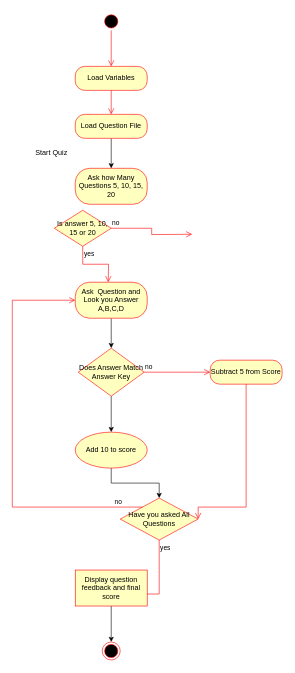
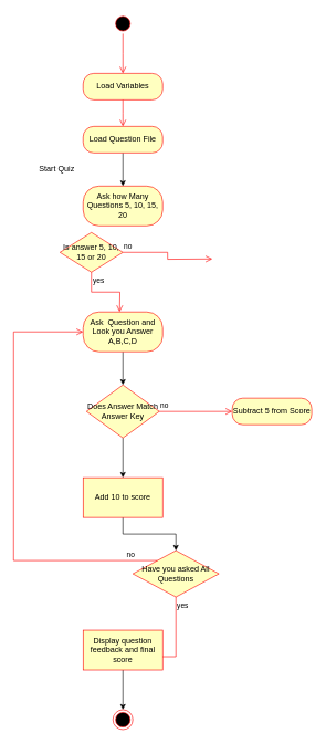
  <mxCell id="0" />
  <mxCell id="1" parent="0" />
  <mxCell id="2" value="Load Variables" style="rounded=1;whiteSpace=wrap;html=1;arcSize=40;fontColor=#000000;fillColor=#ffffc0;strokeColor=#ff0000;" parent="1" vertex="1"><mxGeometry x="125" y="110" width="120" height="40" as="geometry" /></mxCell>
  <mxCell id="3" value="" style="edgeStyle=orthogonalEdgeStyle;html=1;verticalAlign=bottom;endArrow=open;endSize=8;strokeColor=#ff0000;rounded=0;" parent="1" source="2" edge="1"><mxGeometry relative="1" as="geometry"><mxPoint x="185" y="190" as="targetPoint" /></mxGeometry></mxCell>
  <mxCell id="4" value="" style="ellipse;html=1;shape=startState;fillColor=#000000;strokeColor=#ff0000;" parent="1" vertex="1"><mxGeometry x="170" width="30" height="30" as="geometry" y="20" /></mxCell>
  <mxCell id="5" value="" style="edgeStyle=orthogonalEdgeStyle;html=1;verticalAlign=bottom;endArrow=open;endSize=8;strokeColor=#ff0000;rounded=0;" parent="1" source="4" edge="1"><mxGeometry relative="1" as="geometry"><mxPoint x="185" y="110" as="targetPoint" /></mxGeometry></mxCell>
  <mxCell id="6" value="" style="edgeStyle=orthogonalEdgeStyle;rounded=0;orthogonalLoop=1;jettySize=auto;html=1;" edge="1" parent="1" source="7" target="9"><mxGeometry relative="1" as="geometry" /></mxCell>
  <mxCell id="7" value="Load Question File" style="rounded=1;whiteSpace=wrap;html=1;arcSize=40;fontColor=#000000;fillColor=#ffffc0;strokeColor=#ff0000;" parent="1" vertex="1"><mxGeometry x="125" y="190" width="120" height="40" as="geometry" /></mxCell>
  <mxCell id="8" value="Start Quiz" style="text;html=1;align=center;verticalAlign=middle;resizable=0;points=[];autosize=1;strokeColor=none;fillColor=none;" parent="1" vertex="1"><mxGeometry x="45" y="240" width="80" height="30" as="geometry" /></mxCell>
  <mxCell id="9" value="Ask how Many Questions 5, 10, 15, 20" style="whiteSpace=wrap;html=1;fillColor=#ffffc0;strokeColor=#ff0000;fontColor=#000000;rounded=1;arcSize=40;" vertex="1" parent="1"><mxGeometry x="125" y="280" width="120" height="60" as="geometry" /></mxCell>
  <mxCell id="10" value="" style="edgeStyle=orthogonalEdgeStyle;rounded=0;orthogonalLoop=1;jettySize=auto;html=1;" edge="1" parent="1" source="11" target="13"><mxGeometry relative="1" as="geometry" /></mxCell>
  <mxCell id="11" value="Ask&amp;nbsp; Question and Look you Answer A,B,C,D" style="whiteSpace=wrap;html=1;fillColor=#ffffc0;strokeColor=#ff0000;fontColor=#000000;rounded=1;arcSize=40;" vertex="1" parent="1"><mxGeometry x="125" y="470" width="120" height="60" as="geometry" /></mxCell>
  <mxCell id="12" value="" style="edgeStyle=orthogonalEdgeStyle;rounded=0;orthogonalLoop=1;jettySize=auto;html=1;" edge="1" parent="1" source="13" target="16"><mxGeometry relative="1" as="geometry" /></mxCell>
  <mxCell id="13" value="Does Answer Match Answer Key" style="rhombus;whiteSpace=wrap;html=1;fontColor=#000000;fillColor=#ffffc0;strokeColor=#ff0000;" vertex="1" parent="1"><mxGeometry x="130" y="580" width="110" height="80" as="geometry" /></mxCell>
  <mxCell id="14" value="no" style="edgeStyle=orthogonalEdgeStyle;html=1;align=left;verticalAlign=bottom;endArrow=open;endSize=8;strokeColor=#ff0000;rounded=0;entryX=0;entryY=0.5;entryDx=0;entryDy=0;" edge="1" source="13" parent="1" target="17"><mxGeometry x="-1" relative="1" as="geometry"><mxPoint x="330" y="600" as="targetPoint" /></mxGeometry></mxCell>
  <mxCell id="15" value="" style="edgeStyle=orthogonalEdgeStyle;rounded=0;orthogonalLoop=1;jettySize=auto;html=1;" edge="1" parent="1" source="16" target="19"><mxGeometry relative="1" as="geometry" /></mxCell>
- <mxCell id="16" value="Add 10 to score" style="ellipse;whiteSpace=wrap;html=1;fillColor=#ffffc0;strokeColor=#ff0000;fontColor=#000000;" vertex="1" parent="1"><mxGeometry x="125" y="720" width="120" height="60" as="geometry" /></mxCell>
+ <mxCell id="16" value="Add 10 to score" style="whiteSpace=wrap;html=1;fillColor=#ffffc0;strokeColor=#ff0000;fontColor=#000000;" vertex="1" parent="1"><mxGeometry x="125" y="720" width="120" height="60" as="geometry" /></mxCell>
  <mxCell id="17" value="Subtract 5 from Score" style="rounded=1;whiteSpace=wrap;html=1;arcSize=40;fontColor=#000000;fillColor=#ffffc0;strokeColor=#ff0000;" vertex="1" parent="1"><mxGeometry x="350" y="600" width="120" height="40" as="geometry" /></mxCell>
- <mxCell id="18" value="" style="edgeStyle=orthogonalEdgeStyle;html=1;verticalAlign=bottom;endArrow=open;endSize=8;strokeColor=#ff0000;rounded=0;entryX=1;entryY=0.5;entryDx=0;entryDy=0;" edge="1" source="17" parent="1" target="19"><mxGeometry relative="1" as="geometry"><mxPoint x="410" y="690" as="targetPoint" /><Array as="points"><mxPoint x="410" y="845" /></Array></mxGeometry></mxCell>
  <mxCell id="19" value="Have you asked All Questions" style="rhombus;whiteSpace=wrap;html=1;fontColor=#000000;fillColor=#ffffc0;strokeColor=#ff0000;" vertex="1" parent="1"><mxGeometry x="200" y="830" width="130" height="70" as="geometry" /></mxCell>
  <mxCell id="20" value="no" style="edgeStyle=orthogonalEdgeStyle;html=1;align=left;verticalAlign=bottom;endArrow=open;endSize=8;strokeColor=#ff0000;rounded=0;entryX=0;entryY=0.5;entryDx=0;entryDy=0;" edge="1" source="19" parent="1" target="11"><mxGeometry x="-0.855" relative="1" as="geometry"><mxPoint x="30" y="540" as="targetPoint" /><Array as="points"><mxPoint x="20" y="845" /><mxPoint x="20" y="500" /></Array><mxPoint as="offset" /></mxGeometry></mxCell>
  <mxCell id="21" value="yes" style="edgeStyle=orthogonalEdgeStyle;html=1;align=left;verticalAlign=top;endArrow=open;endSize=8;strokeColor=#ff0000;rounded=0;entryX=0.5;entryY=0;entryDx=0;entryDy=0;" edge="1" source="19" parent="1" target="23"><mxGeometry x="-1" relative="1" as="geometry"><mxPoint x="190" y="950" as="targetPoint" /><Array as="points"><mxPoint x="185" y="990" /></Array></mxGeometry></mxCell>
  <mxCell id="22" value="" style="edgeStyle=orthogonalEdgeStyle;rounded=0;orthogonalLoop=1;jettySize=auto;html=1;" edge="1" parent="1" source="23" target="24"><mxGeometry relative="1" as="geometry" /></mxCell>
  <mxCell id="23" value="Display question feedback and final score" style="whiteSpace=wrap;html=1;fillColor=#ffffc0;strokeColor=#ff0000;fontColor=#000000;" vertex="1" parent="1"><mxGeometry x="125" y="950" width="120" height="60" as="geometry" /></mxCell>
  <mxCell id="24" value="" style="ellipse;html=1;shape=endState;fillColor=#000000;strokeColor=#ff0000;" vertex="1" parent="1"><mxGeometry x="170" y="1070" width="30" height="30" as="geometry" /></mxCell>
  <mxCell id="25" value="Is answer 5, 10, 15 or 20" style="rhombus;whiteSpace=wrap;html=1;fontColor=#000000;fillColor=#ffffc0;strokeColor=#ff0000;" vertex="1" parent="1"><mxGeometry x="90" y="350" width="95" height="60" as="geometry" /></mxCell>
  <mxCell id="26" value="no" style="edgeStyle=orthogonalEdgeStyle;html=1;align=left;verticalAlign=bottom;endArrow=open;endSize=8;strokeColor=#ff0000;rounded=0;" edge="1" source="25" parent="1"><mxGeometry x="-1" relative="1" as="geometry"><mxPoint x="320" y="390" as="targetPoint" /></mxGeometry></mxCell>
  <mxCell id="27" value="yes" style="edgeStyle=orthogonalEdgeStyle;html=1;align=left;verticalAlign=top;endArrow=open;endSize=8;strokeColor=#ff0000;rounded=0;" edge="1" source="25" parent="1"><mxGeometry x="-1" relative="1" as="geometry"><mxPoint x="180" y="470" as="targetPoint" /></mxGeometry></mxCell>
